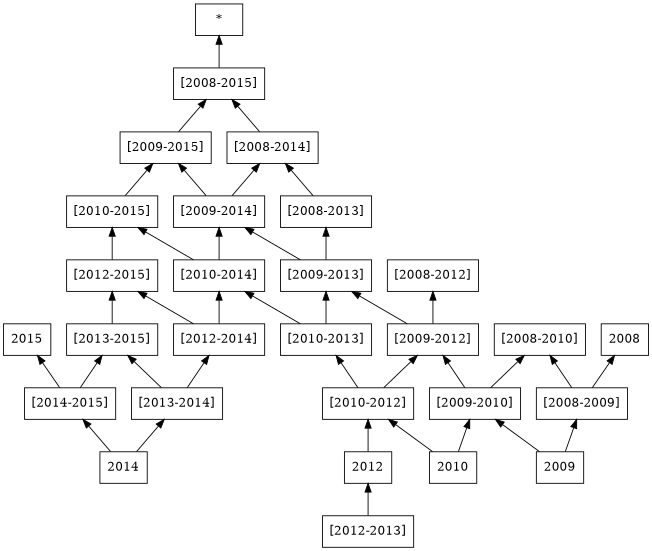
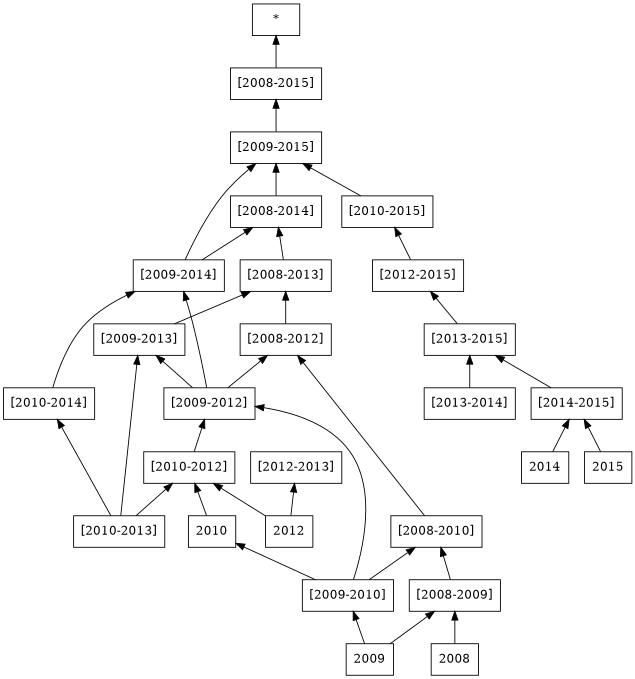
  digraph {
    rankdir=BT
    node [shape=record]
    n1 [label="{2008}"]
    n2 [label="{[2008-2009]}"]
    n3 [label="{2009}"]
    n4 [label="{[2009-2010]}"]
    n5 [label="{2010}"]
    n6 [label="{[2010-2012]}"]
    n7 [label="{2012}"]
    n8 [label="{[2012-2013]}"]
    n9 [label="{[2013-2014]}"]
    n10 [label="{2014}"]
    n11 [label="{[2014-2015]}"]
    n12 [label="{2015}"]
    n13 [label="{[2008-2010]}"]
    n14 [label="{[2009-2012]}"]
    n15 [label="{[2010-2013]}"]
-   n16 [label="{[2012-2014]}"]
    n17 [label="{[2013-2015]}"]
    n18 [label="{[2008-2012]}"]
    n19 [label="{[2009-2013]}"]
    n20 [label="{[2010-2014]}"]
    n21 [label="{[2012-2015]}"]
    n22 [label="{[2008-2013]}"]
    n23 [label="{[2009-2014]}"]
    n24 [label="{[2010-2015]}"]
    n25 [label="{[2008-2014]}"]
    n26 [label="{[2009-2015]}"]
    n27 [label="{[2008-2015]}"]
    n28 [label="{*}"]
    subgraph sub_1 {
      n1
      n2
      n3
      n4
      n5
      n6
      n7
      n8
      n9
      n10
      n11
      n12
      n13
      n14
      n15
-     n16
      n17
      n18
      n19
      n20
      n21
      n22
      n23
      n24
      n25
      n26
      n27
      n28
    }
-   n2 -> n1
+   n1 -> n2
    n2 -> n13
    n3 -> n2
    n3 -> n4
    n4 -> n13
    n4 -> n14
-   n5 -> n4
+   n4 -> n5
    n5 -> n6
    n6 -> n14
-   n6 -> n15
+   n15 -> n6
    n7 -> n6
-   n8 -> n7
-   n9 -> n16
+   n7 -> n8
    n9 -> n17
-   n10 -> n9
    n10 -> n11
    n11 -> n17
-   n11 -> n12
+   n12 -> n11
+   n13 -> n18
    n14 -> n18
    n14 -> n19
    n15 -> n19
    n15 -> n20
-   n16 -> n20
-   n16 -> n21
    n17 -> n21
+   n18 -> n22
    n19 -> n22
-   n19 -> n23
+   n14 -> n23
    n20 -> n23
-   n20 -> n24
    n21 -> n24
    n22 -> n25
    n23 -> n25
    n23 -> n26
    n24 -> n26
-   n25 -> n27
+   n25 -> n26
    n26 -> n27
    n27 -> n28
  }
